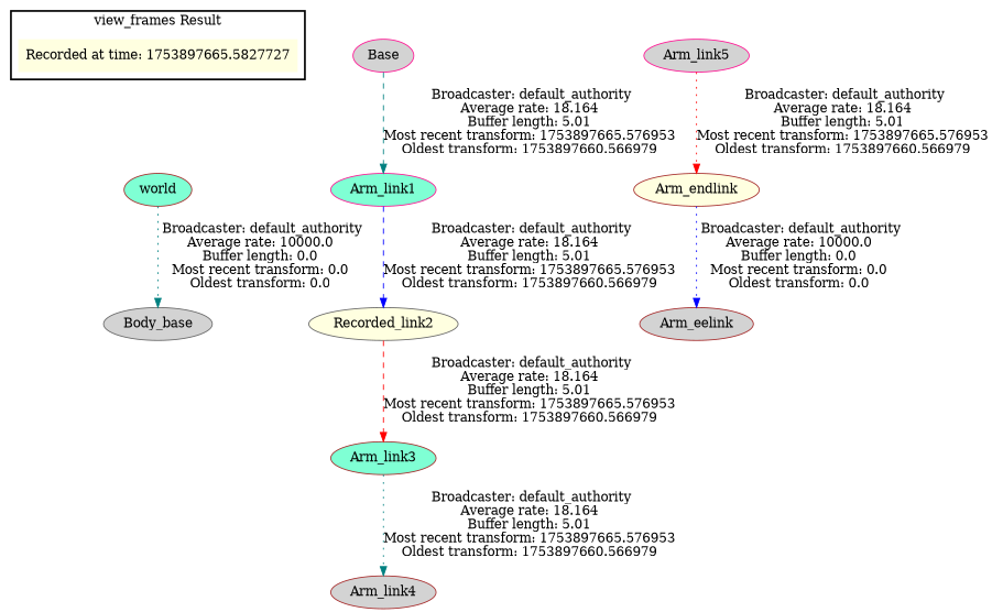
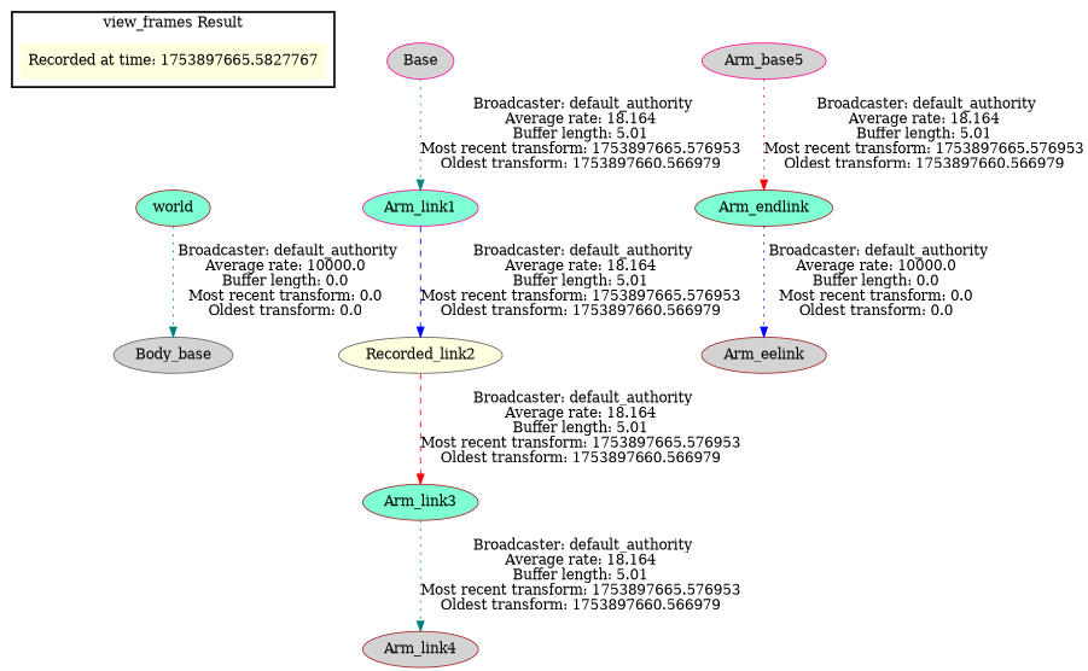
  digraph {
    node [color=brown fillcolor=lightgrey style=filled]
    edge [style=dotted color=teal]
-   "Recorded at time: 1753897665.5827727" [color=deeppink fillcolor=lightyellow shape=plaintext]
+   "Recorded at time: 1753897665.5827727" [color=deeppink fillcolor=lightyellow shape=plaintext label="Recorded at time: 1753897665.5827767"]
    world [fillcolor=aquamarine]
    Body_base [color=gray40]
    Base [color=deeppink]
    Arm_link1 [color=deeppink fillcolor=aquamarine]
-   Arm_endlink [fillcolor=lightyellow]
+   Arm_endlink [fillcolor=aquamarine]
    Arm_eelink
-   Arm_link5 [color=deeppink]
+   Arm_link5 [color=deeppink label=Arm_base5]
    n9 [color=gray40 fillcolor=lightyellow label=Recorded_link2]
    Arm_link3 [fillcolor=aquamarine]
    Arm_link4
    subgraph cluster_1 {
      color=black
      label="view_frames Result"
      style=bold
      "Recorded at time: 1753897665.5827727"
    }
    "Recorded at time: 1753897665.5827727" -> world [style=invis color=""]
    world -> Body_base [label=" Broadcaster: default_authority\nAverage rate: 10000.0\nBuffer length: 0.0\nMost recent transform: 0.0\nOldest transform: 0.0\n"]
-   Base -> Arm_link1 [label=" Broadcaster: default_authority\nAverage rate: 18.164\nBuffer length: 5.01\nMost recent transform: 1753897665.576953\nOldest transform: 1753897660.566979\n" style=dashed]
+   Base -> Arm_link1 [label=" Broadcaster: default_authority\nAverage rate: 18.164\nBuffer length: 5.01\nMost recent transform: 1753897665.576953\nOldest transform: 1753897660.566979\n"]
    Arm_link1 -> n9 [color=blue label=" Broadcaster: default_authority\nAverage rate: 18.164\nBuffer length: 5.01\nMost recent transform: 1753897665.576953\nOldest transform: 1753897660.566979\n" style=dashed]
    Arm_endlink -> Arm_eelink [color=blue label=" Broadcaster: default_authority\nAverage rate: 10000.0\nBuffer length: 0.0\nMost recent transform: 0.0\nOldest transform: 0.0\n"]
    Arm_link5 -> Arm_endlink [color=red label=" Broadcaster: default_authority\nAverage rate: 18.164\nBuffer length: 5.01\nMost recent transform: 1753897665.576953\nOldest transform: 1753897660.566979\n"]
    n9 -> Arm_link3 [color=red label=" Broadcaster: default_authority\nAverage rate: 18.164\nBuffer length: 5.01\nMost recent transform: 1753897665.576953\nOldest transform: 1753897660.566979\n" style=dashed]
    Arm_link3 -> Arm_link4 [label=" Broadcaster: default_authority\nAverage rate: 18.164\nBuffer length: 5.01\nMost recent transform: 1753897665.576953\nOldest transform: 1753897660.566979\n"]
  }
